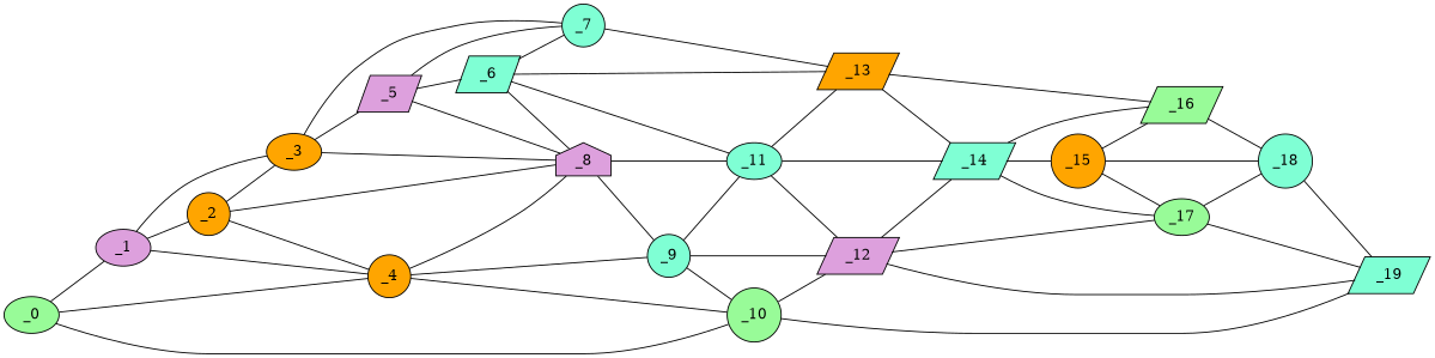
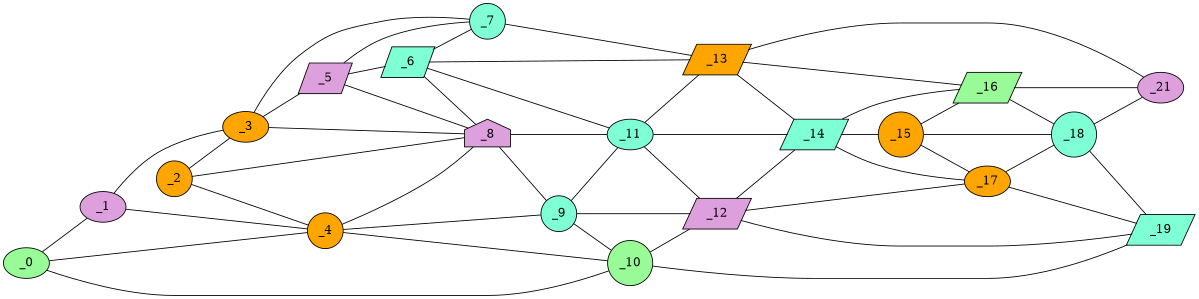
  graph {
    rankdir=LR
    node [fillcolor=aquamarine shape=circle style=filled x=54 y=76]
    edge [valence=2]
    _0 [fillcolor=palegreen shape=ellipse x=5]
    _1 [fillcolor=plum shape=ellipse x=10 y=63]
    _4 [fillcolor=orange x=46 y=85]
    _10 [fillcolor=palegreen x=60 y=91]
    _2 [fillcolor=orange x=26 y=55]
    _3 [fillcolor=orange shape=ellipse x=38 y=47]
    _8 [fillcolor=plum shape=house]
    _9 [x=55 y=88]
    _12 [fillcolor=plum shape=parallelogram x=70 y=83]
    _19 [shape=parallelogram x=117 y=71]
    _5 [fillcolor=plum shape=parallelogram x=48 y=44]
    _7 [y=38]
    _11 [shape=ellipse x=64 y=73]
    _14 [shape=parallelogram x=81 y=67]
-   _17 [fillcolor=palegreen shape=ellipse x=102 y=71]
+   _17 [fillcolor=orange shape=ellipse x=102 y=71]
    _6 [shape=parallelogram x=53 y=44]
    _13 [fillcolor=orange shape=parallelogram x=71 y=39]
    _16 [fillcolor=palegreen shape=parallelogram x=94 y=50]
+   _21 [fillcolor=plum shape=ellipse x=122 y=52]
    _15 [fillcolor=orange x=88 y=65]
    _18 [x=107 y=58]
    _0 -- _1 [valence=1]
    _0 -- _4
    _0 -- _10 [valence=1]
    _1 -- _4 [valence=1]
-   _1 -- _2
    _1 -- _3 [valence=1]
    _4 -- _10 [valence=1]
    _4 -- _8
    _4 -- _9
    _10 -- _12
    _10 -- _19 [valence=1]
    _2 -- _4
    _2 -- _3
    _2 -- _8
    _3 -- _8 [valence=1]
    _3 -- _5
    _3 -- _7 [valence=1]
    _8 -- _9
    _8 -- _11 [valence=1]
    _9 -- _10
    _9 -- _12
    _9 -- _11 [valence=1]
    _12 -- _19 [valence=1]
    _12 -- _14 [valence=1]
    _12 -- _17
    _5 -- _8
    _5 -- _7
    _5 -- _6
    _7 -- _13 [valence=1]
    _11 -- _12
    _11 -- _14
    _11 -- _13
    _14 -- _17
    _14 -- _16 [valence=1]
    _14 -- _15
    _17 -- _19
    _17 -- _18
    _6 -- _8 [valence=1]
    _6 -- _7 [valence=1]
    _6 -- _11
    _6 -- _13 [valence=1]
    _13 -- _14
    _13 -- _16
+   _13 -- _21 [valence=1]
+   _16 -- _21
    _16 -- _18
    _15 -- _17 [valence=1]
    _15 -- _16
    _15 -- _18 [valence=1]
    _18 -- _19
+   _18 -- _21 [valence=1]
  }
